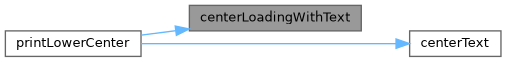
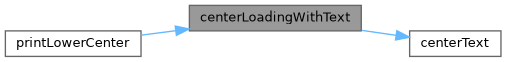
  digraph {
    rankdir=LR
    node [color=grey40 fillcolor=white fontname=Helvetica fontsize=10 shape=box style=filled]
    edge [color=steelblue1 fontname=Helvetica fontsize=10 labelfontname=Helvetica labelfontsize=10 style=solid]
    n1 [color=gray40 fillcolor=grey60 fontcolor=black height=0.2 label=centerLoadingWithText width=0.4]
    n2 [height=0.2 label=printLowerCenter width=0.4]
    n3 [height=0.2 label=centerText width=0.4]
    n2 -> n1
-   n2 -> n3
+   n1 -> n3
  }
